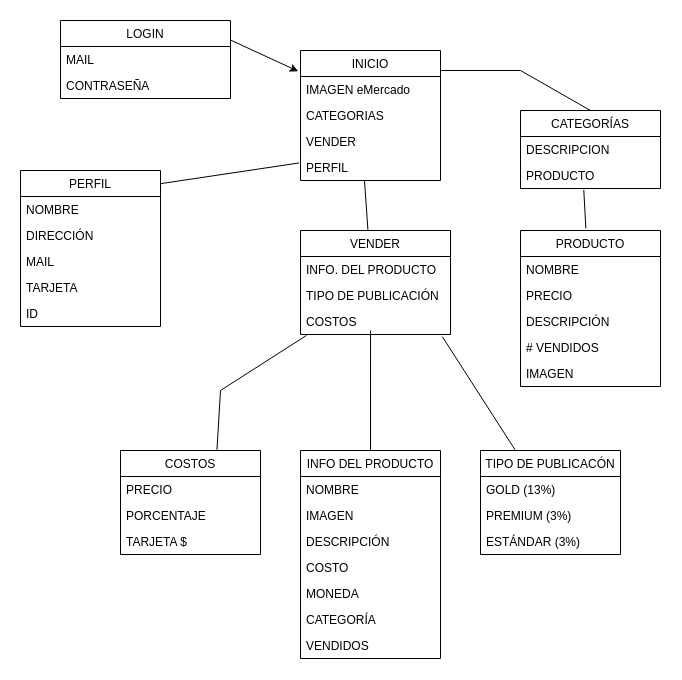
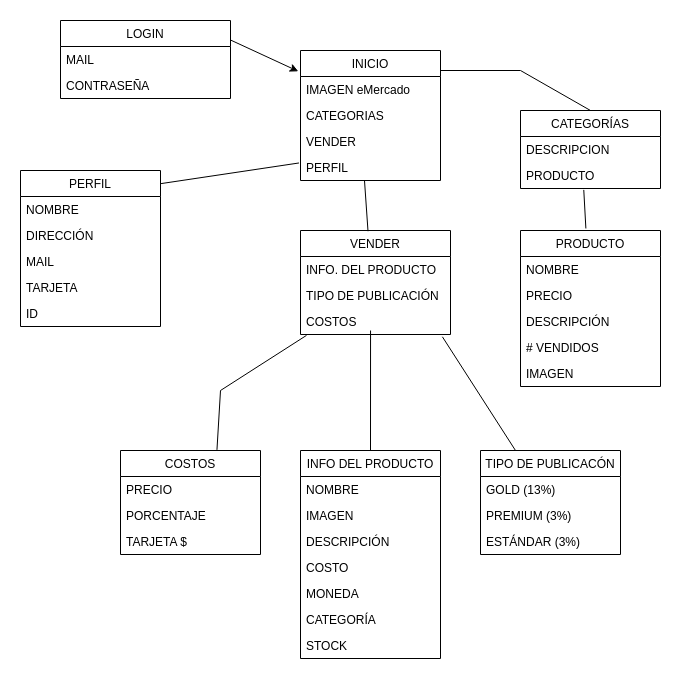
  <mxCell id="0" />
  <mxCell id="1" parent="0" />
  <mxCell id="2" value="LOGIN" style="swimlane;fontStyle=0;childLayout=stackLayout;horizontal=1;startSize=26;fillColor=none;horizontalStack=0;resizeParent=1;resizeParentMax=0;resizeLast=0;collapsible=1;marginBottom=0;" vertex="1" parent="1"><mxGeometry x="60" y="20" width="170" height="78" as="geometry"><mxRectangle x="140" y="40" width="60" height="30" as="alternateBounds" /></mxGeometry></mxCell>
  <mxCell id="3" value="MAIL" style="text;strokeColor=none;fillColor=none;align=left;verticalAlign=top;spacingLeft=4;spacingRight=4;overflow=hidden;rotatable=0;points=[[0,0.5],[1,0.5]];portConstraint=eastwest;" vertex="1" parent="2"><mxGeometry y="26" width="170" height="26" as="geometry" /></mxCell>
  <mxCell id="4" value="CONTRASEÑA" style="text;strokeColor=none;fillColor=none;align=left;verticalAlign=top;spacingLeft=4;spacingRight=4;overflow=hidden;rotatable=0;points=[[0,0.5],[1,0.5]];portConstraint=eastwest;" vertex="1" parent="2"><mxGeometry y="52" width="170" height="26" as="geometry" /></mxCell>
  <mxCell id="5" value="INICIO" style="swimlane;fontStyle=0;childLayout=stackLayout;horizontal=1;startSize=26;fillColor=none;horizontalStack=0;resizeParent=1;resizeParentMax=0;resizeLast=0;collapsible=1;marginBottom=0;" vertex="1" parent="1"><mxGeometry x="300" y="50" width="140" height="130" as="geometry" /></mxCell>
  <mxCell id="6" value="IMAGEN eMercado&#10;&#10;" style="text;strokeColor=none;fillColor=none;align=left;verticalAlign=top;spacingLeft=4;spacingRight=4;overflow=hidden;rotatable=0;points=[[0,0.5],[1,0.5]];portConstraint=eastwest;" vertex="1" parent="5"><mxGeometry y="26" width="140" height="26" as="geometry" /></mxCell>
  <mxCell id="7" value="CATEGORIAS" style="text;strokeColor=none;fillColor=none;align=left;verticalAlign=top;spacingLeft=4;spacingRight=4;overflow=hidden;rotatable=0;points=[[0,0.5],[1,0.5]];portConstraint=eastwest;" vertex="1" parent="5"><mxGeometry y="52" width="140" height="26" as="geometry" /></mxCell>
  <mxCell id="8" value="VENDER" style="text;strokeColor=none;fillColor=none;align=left;verticalAlign=top;spacingLeft=4;spacingRight=4;overflow=hidden;rotatable=0;points=[[0,0.5],[1,0.5]];portConstraint=eastwest;" vertex="1" parent="5"><mxGeometry y="78" width="140" height="26" as="geometry" /></mxCell>
  <mxCell id="9" value="PERFIL" style="text;strokeColor=none;fillColor=none;align=left;verticalAlign=top;spacingLeft=4;spacingRight=4;overflow=hidden;rotatable=0;points=[[0,0.5],[1,0.5]];portConstraint=eastwest;" vertex="1" parent="5"><mxGeometry y="104" width="140" height="26" as="geometry" /></mxCell>
  <mxCell id="10" value="CATEGORÍAS" style="swimlane;fontStyle=0;childLayout=stackLayout;horizontal=1;startSize=26;fillColor=none;horizontalStack=0;resizeParent=1;resizeParentMax=0;resizeLast=0;collapsible=1;marginBottom=0;" vertex="1" parent="1"><mxGeometry x="520" y="110" width="140" height="78" as="geometry" /></mxCell>
  <mxCell id="11" value="DESCRIPCION&#10;" style="text;strokeColor=none;fillColor=none;align=left;verticalAlign=top;spacingLeft=4;spacingRight=4;overflow=hidden;rotatable=0;points=[[0,0.5],[1,0.5]];portConstraint=eastwest;" vertex="1" parent="10"><mxGeometry y="26" width="140" height="26" as="geometry" /></mxCell>
  <mxCell id="12" value="PRODUCTO" style="text;strokeColor=none;fillColor=none;align=left;verticalAlign=top;spacingLeft=4;spacingRight=4;overflow=hidden;rotatable=0;points=[[0,0.5],[1,0.5]];portConstraint=eastwest;" vertex="1" parent="10"><mxGeometry y="52" width="140" height="26" as="geometry" /></mxCell>
  <mxCell id="13" value="PRODUCTO" style="swimlane;fontStyle=0;childLayout=stackLayout;horizontal=1;startSize=26;fillColor=none;horizontalStack=0;resizeParent=1;resizeParentMax=0;resizeLast=0;collapsible=1;marginBottom=0;" vertex="1" parent="1"><mxGeometry x="520" y="230" width="140" height="156" as="geometry" /></mxCell>
  <mxCell id="14" value="NOMBRE" style="text;strokeColor=none;fillColor=none;align=left;verticalAlign=top;spacingLeft=4;spacingRight=4;overflow=hidden;rotatable=0;points=[[0,0.5],[1,0.5]];portConstraint=eastwest;" vertex="1" parent="13"><mxGeometry y="26" width="140" height="26" as="geometry" /></mxCell>
  <mxCell id="15" value="PRECIO" style="text;strokeColor=none;fillColor=none;align=left;verticalAlign=top;spacingLeft=4;spacingRight=4;overflow=hidden;rotatable=0;points=[[0,0.5],[1,0.5]];portConstraint=eastwest;" vertex="1" parent="13"><mxGeometry y="52" width="140" height="26" as="geometry" /></mxCell>
  <mxCell id="16" value="DESCRIPCIÓN" style="text;strokeColor=none;fillColor=none;align=left;verticalAlign=top;spacingLeft=4;spacingRight=4;overflow=hidden;rotatable=0;points=[[0,0.5],[1,0.5]];portConstraint=eastwest;" vertex="1" parent="13"><mxGeometry y="78" width="140" height="26" as="geometry" /></mxCell>
  <mxCell id="17" value="# VENDIDOS" style="text;strokeColor=none;fillColor=none;align=left;verticalAlign=top;spacingLeft=4;spacingRight=4;overflow=hidden;rotatable=0;points=[[0,0.5],[1,0.5]];portConstraint=eastwest;" vertex="1" parent="13"><mxGeometry y="104" width="140" height="26" as="geometry" /></mxCell>
  <mxCell id="18" value="IMAGEN" style="text;strokeColor=none;fillColor=none;align=left;verticalAlign=top;spacingLeft=4;spacingRight=4;overflow=hidden;rotatable=0;points=[[0,0.5],[1,0.5]];portConstraint=eastwest;" vertex="1" parent="13"><mxGeometry y="130" width="140" height="26" as="geometry" /></mxCell>
  <mxCell id="19" value="VENDER" style="swimlane;fontStyle=0;childLayout=stackLayout;horizontal=1;startSize=26;fillColor=none;horizontalStack=0;resizeParent=1;resizeParentMax=0;resizeLast=0;collapsible=1;marginBottom=0;" vertex="1" parent="1"><mxGeometry x="300" y="230" width="150" height="104" as="geometry" /></mxCell>
  <mxCell id="20" value="INFO. DEL PRODUCTO" style="text;strokeColor=none;fillColor=none;align=left;verticalAlign=top;spacingLeft=4;spacingRight=4;overflow=hidden;rotatable=0;points=[[0,0.5],[1,0.5]];portConstraint=eastwest;" vertex="1" parent="19"><mxGeometry y="26" width="150" height="26" as="geometry" /></mxCell>
  <mxCell id="21" value="TIPO DE PUBLICACIÓN" style="text;strokeColor=none;fillColor=none;align=left;verticalAlign=top;spacingLeft=4;spacingRight=4;overflow=hidden;rotatable=0;points=[[0,0.5],[1,0.5]];portConstraint=eastwest;" vertex="1" parent="19"><mxGeometry y="52" width="150" height="26" as="geometry" /></mxCell>
  <mxCell id="22" value="COSTOS" style="text;strokeColor=none;fillColor=none;align=left;verticalAlign=top;spacingLeft=4;spacingRight=4;overflow=hidden;rotatable=0;points=[[0,0.5],[1,0.5]];portConstraint=eastwest;" vertex="1" parent="19"><mxGeometry y="78" width="150" height="26" as="geometry" /></mxCell>
  <mxCell id="23" value="INFO DEL PRODUCTO" style="swimlane;fontStyle=0;childLayout=stackLayout;horizontal=1;startSize=26;fillColor=none;horizontalStack=0;resizeParent=1;resizeParentMax=0;resizeLast=0;collapsible=1;marginBottom=0;" vertex="1" parent="1"><mxGeometry x="300" y="450" width="140" height="208" as="geometry" /></mxCell>
  <mxCell id="24" value="NOMBRE" style="text;strokeColor=none;fillColor=none;align=left;verticalAlign=top;spacingLeft=4;spacingRight=4;overflow=hidden;rotatable=0;points=[[0,0.5],[1,0.5]];portConstraint=eastwest;" vertex="1" parent="23"><mxGeometry y="26" width="140" height="26" as="geometry" /></mxCell>
  <mxCell id="25" value="IMAGEN" style="text;strokeColor=none;fillColor=none;align=left;verticalAlign=top;spacingLeft=4;spacingRight=4;overflow=hidden;rotatable=0;points=[[0,0.5],[1,0.5]];portConstraint=eastwest;" vertex="1" parent="23"><mxGeometry y="52" width="140" height="26" as="geometry" /></mxCell>
  <mxCell id="26" value="DESCRIPCIÓN" style="text;strokeColor=none;fillColor=none;align=left;verticalAlign=top;spacingLeft=4;spacingRight=4;overflow=hidden;rotatable=0;points=[[0,0.5],[1,0.5]];portConstraint=eastwest;" vertex="1" parent="23"><mxGeometry y="78" width="140" height="26" as="geometry" /></mxCell>
  <mxCell id="27" value="COSTO&#10;" style="text;strokeColor=none;fillColor=none;align=left;verticalAlign=top;spacingLeft=4;spacingRight=4;overflow=hidden;rotatable=0;points=[[0,0.5],[1,0.5]];portConstraint=eastwest;" vertex="1" parent="23"><mxGeometry y="104" width="140" height="26" as="geometry" /></mxCell>
  <mxCell id="28" value="MONEDA" style="text;strokeColor=none;fillColor=none;align=left;verticalAlign=top;spacingLeft=4;spacingRight=4;overflow=hidden;rotatable=0;points=[[0,0.5],[1,0.5]];portConstraint=eastwest;" vertex="1" parent="23"><mxGeometry y="130" width="140" height="26" as="geometry" /></mxCell>
  <mxCell id="29" value="CATEGORÍA" style="text;strokeColor=none;fillColor=none;align=left;verticalAlign=top;spacingLeft=4;spacingRight=4;overflow=hidden;rotatable=0;points=[[0,0.5],[1,0.5]];portConstraint=eastwest;" vertex="1" parent="23"><mxGeometry y="156" width="140" height="26" as="geometry" /></mxCell>
- <mxCell id="30" value="VENDIDOS" style="text;strokeColor=none;fillColor=none;align=left;verticalAlign=top;spacingLeft=4;spacingRight=4;overflow=hidden;rotatable=0;points=[[0,0.5],[1,0.5]];portConstraint=eastwest;" vertex="1" parent="23"><mxGeometry y="182" width="140" height="26" as="geometry" /></mxCell>
+ <mxCell id="30" value="STOCK" style="text;strokeColor=none;fillColor=none;align=left;verticalAlign=top;spacingLeft=4;spacingRight=4;overflow=hidden;rotatable=0;points=[[0,0.5],[1,0.5]];portConstraint=eastwest;" vertex="1" parent="23"><mxGeometry y="182" width="140" height="26" as="geometry" /></mxCell>
  <mxCell id="31" value="TIPO DE PUBLICACÓN" style="swimlane;fontStyle=0;childLayout=stackLayout;horizontal=1;startSize=26;fillColor=none;horizontalStack=0;resizeParent=1;resizeParentMax=0;resizeLast=0;collapsible=1;marginBottom=0;" vertex="1" parent="1"><mxGeometry x="480" y="450" width="140" height="104" as="geometry" /></mxCell>
  <mxCell id="32" value="GOLD (13%)" style="text;strokeColor=none;fillColor=none;align=left;verticalAlign=top;spacingLeft=4;spacingRight=4;overflow=hidden;rotatable=0;points=[[0,0.5],[1,0.5]];portConstraint=eastwest;" vertex="1" parent="31"><mxGeometry y="26" width="140" height="26" as="geometry" /></mxCell>
  <mxCell id="33" value="PREMIUM (3%)" style="text;strokeColor=none;fillColor=none;align=left;verticalAlign=top;spacingLeft=4;spacingRight=4;overflow=hidden;rotatable=0;points=[[0,0.5],[1,0.5]];portConstraint=eastwest;" vertex="1" parent="31"><mxGeometry y="52" width="140" height="26" as="geometry" /></mxCell>
  <mxCell id="34" value="ESTÁNDAR (3%)" style="text;strokeColor=none;fillColor=none;align=left;verticalAlign=top;spacingLeft=4;spacingRight=4;overflow=hidden;rotatable=0;points=[[0,0.5],[1,0.5]];portConstraint=eastwest;" vertex="1" parent="31"><mxGeometry y="78" width="140" height="26" as="geometry" /></mxCell>
  <mxCell id="35" value="COSTOS" style="swimlane;fontStyle=0;childLayout=stackLayout;horizontal=1;startSize=26;fillColor=none;horizontalStack=0;resizeParent=1;resizeParentMax=0;resizeLast=0;collapsible=1;marginBottom=0;" vertex="1" parent="1"><mxGeometry x="120" y="450" width="140" height="104" as="geometry" /></mxCell>
  <mxCell id="36" value="PRECIO" style="text;strokeColor=none;fillColor=none;align=left;verticalAlign=top;spacingLeft=4;spacingRight=4;overflow=hidden;rotatable=0;points=[[0,0.5],[1,0.5]];portConstraint=eastwest;" vertex="1" parent="35"><mxGeometry y="26" width="140" height="26" as="geometry" /></mxCell>
  <mxCell id="37" value="PORCENTAJE" style="text;strokeColor=none;fillColor=none;align=left;verticalAlign=top;spacingLeft=4;spacingRight=4;overflow=hidden;rotatable=0;points=[[0,0.5],[1,0.5]];portConstraint=eastwest;" vertex="1" parent="35"><mxGeometry y="52" width="140" height="26" as="geometry" /></mxCell>
  <mxCell id="38" value="TARJETA $" style="text;strokeColor=none;fillColor=none;align=left;verticalAlign=top;spacingLeft=4;spacingRight=4;overflow=hidden;rotatable=0;points=[[0,0.5],[1,0.5]];portConstraint=eastwest;" vertex="1" parent="35"><mxGeometry y="78" width="140" height="26" as="geometry" /></mxCell>
  <mxCell id="39" value="PERFIL" style="swimlane;fontStyle=0;childLayout=stackLayout;horizontal=1;startSize=26;fillColor=none;horizontalStack=0;resizeParent=1;resizeParentMax=0;resizeLast=0;collapsible=1;marginBottom=0;" vertex="1" parent="1"><mxGeometry x="20" y="170" width="140" height="156" as="geometry" /></mxCell>
  <mxCell id="40" value="NOMBRE" style="text;strokeColor=none;fillColor=none;align=left;verticalAlign=top;spacingLeft=4;spacingRight=4;overflow=hidden;rotatable=0;points=[[0,0.5],[1,0.5]];portConstraint=eastwest;" vertex="1" parent="39"><mxGeometry y="26" width="140" height="26" as="geometry" /></mxCell>
  <mxCell id="41" value="DIRECCIÓN" style="text;strokeColor=none;fillColor=none;align=left;verticalAlign=top;spacingLeft=4;spacingRight=4;overflow=hidden;rotatable=0;points=[[0,0.5],[1,0.5]];portConstraint=eastwest;" vertex="1" parent="39"><mxGeometry y="52" width="140" height="26" as="geometry" /></mxCell>
  <mxCell id="42" value="MAIL&#10;" style="text;strokeColor=none;fillColor=none;align=left;verticalAlign=top;spacingLeft=4;spacingRight=4;overflow=hidden;rotatable=0;points=[[0,0.5],[1,0.5]];portConstraint=eastwest;" vertex="1" parent="39"><mxGeometry y="78" width="140" height="26" as="geometry" /></mxCell>
  <mxCell id="43" value="TARJETA" style="text;strokeColor=none;fillColor=none;align=left;verticalAlign=top;spacingLeft=4;spacingRight=4;overflow=hidden;rotatable=0;points=[[0,0.5],[1,0.5]];portConstraint=eastwest;" vertex="1" parent="39"><mxGeometry y="104" width="140" height="26" as="geometry" /></mxCell>
  <mxCell id="44" value="ID" style="text;strokeColor=none;fillColor=none;align=left;verticalAlign=top;spacingLeft=4;spacingRight=4;overflow=hidden;rotatable=0;points=[[0,0.5],[1,0.5]];portConstraint=eastwest;" vertex="1" parent="39"><mxGeometry y="130" width="140" height="26" as="geometry" /></mxCell>
  <mxCell id="45" value="" style="endArrow=classic;html=1;rounded=0;entryX=-0.016;entryY=0.16;entryDx=0;entryDy=0;entryPerimeter=0;exitX=1;exitY=0.25;exitDx=0;exitDy=0;" edge="1" parent="1" source="2" target="5"><mxGeometry relative="1" as="geometry"><mxPoint x="130" y="160" as="sourcePoint" /><mxPoint x="290" y="160" as="targetPoint" /></mxGeometry></mxCell>
  <mxCell id="46" value="" style="endArrow=none;html=1;rounded=0;entryX=0.5;entryY=0;entryDx=0;entryDy=0;" edge="1" parent="1" target="10"><mxGeometry relative="1" as="geometry"><mxPoint x="440" y="70" as="sourcePoint" /><mxPoint x="600" y="70" as="targetPoint" /><Array as="points"><mxPoint x="520" y="70" /></Array></mxGeometry></mxCell>
  <mxCell id="47" value="" style="endArrow=none;html=1;rounded=0;exitX=0.452;exitY=1.053;exitDx=0;exitDy=0;exitPerimeter=0;entryX=0.467;entryY=-0.013;entryDx=0;entryDy=0;entryPerimeter=0;" edge="1" parent="1" source="12" target="13"><mxGeometry relative="1" as="geometry"><mxPoint x="530" y="200" as="sourcePoint" /><mxPoint x="690" y="200" as="targetPoint" /></mxGeometry></mxCell>
  <mxCell id="48" value="" style="endArrow=none;html=1;rounded=0;exitX=0.457;exitY=0.989;exitDx=0;exitDy=0;exitPerimeter=0;entryX=0.45;entryY=0.007;entryDx=0;entryDy=0;entryPerimeter=0;" edge="1" parent="1" source="9" target="19"><mxGeometry relative="1" as="geometry"><mxPoint x="320" y="260" as="sourcePoint" /><mxPoint x="480" y="260" as="targetPoint" /></mxGeometry></mxCell>
  <mxCell id="49" value="" style="endArrow=none;html=1;rounded=0;exitX=1.004;exitY=0.084;exitDx=0;exitDy=0;exitPerimeter=0;entryX=-0.011;entryY=0.326;entryDx=0;entryDy=0;entryPerimeter=0;" edge="1" parent="1" source="39" target="9"><mxGeometry relative="1" as="geometry"><mxPoint x="320" y="260" as="sourcePoint" /><mxPoint x="480" y="260" as="targetPoint" /></mxGeometry></mxCell>
  <mxCell id="50" value="" style="endArrow=none;html=1;rounded=0;entryX=0.5;entryY=0;entryDx=0;entryDy=0;exitX=0.467;exitY=0.846;exitDx=0;exitDy=0;exitPerimeter=0;" edge="1" parent="1" source="22" target="23"><mxGeometry relative="1" as="geometry"><mxPoint x="320" y="260" as="sourcePoint" /><mxPoint x="480" y="260" as="targetPoint" /></mxGeometry></mxCell>
  <mxCell id="51" value="" style="endArrow=none;html=1;rounded=0;exitX=0.689;exitY=-0.006;exitDx=0;exitDy=0;exitPerimeter=0;entryX=0.04;entryY=1.034;entryDx=0;entryDy=0;entryPerimeter=0;" edge="1" parent="1" source="35" target="22"><mxGeometry relative="1" as="geometry"><mxPoint x="320" y="400" as="sourcePoint" /><mxPoint x="480" y="400" as="targetPoint" /><Array as="points"><mxPoint x="220" y="390" /></Array></mxGeometry></mxCell>
  <mxCell id="52" value="" style="endArrow=none;html=1;rounded=0;exitX=0.946;exitY=1.088;exitDx=0;exitDy=0;exitPerimeter=0;entryX=0.25;entryY=0;entryDx=0;entryDy=0;" edge="1" parent="1" source="22" target="31"><mxGeometry relative="1" as="geometry"><mxPoint x="320" y="400" as="sourcePoint" /><mxPoint x="480" y="400" as="targetPoint" /></mxGeometry></mxCell>
